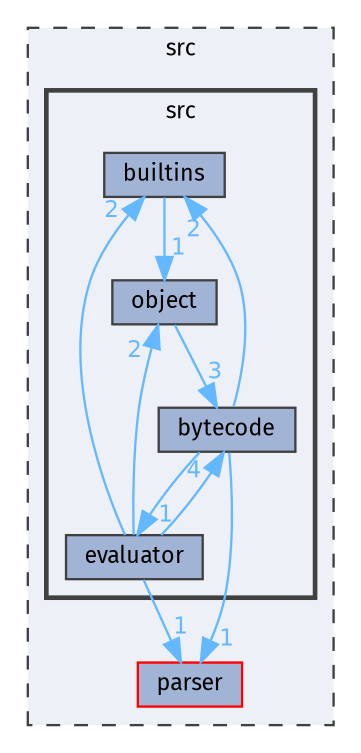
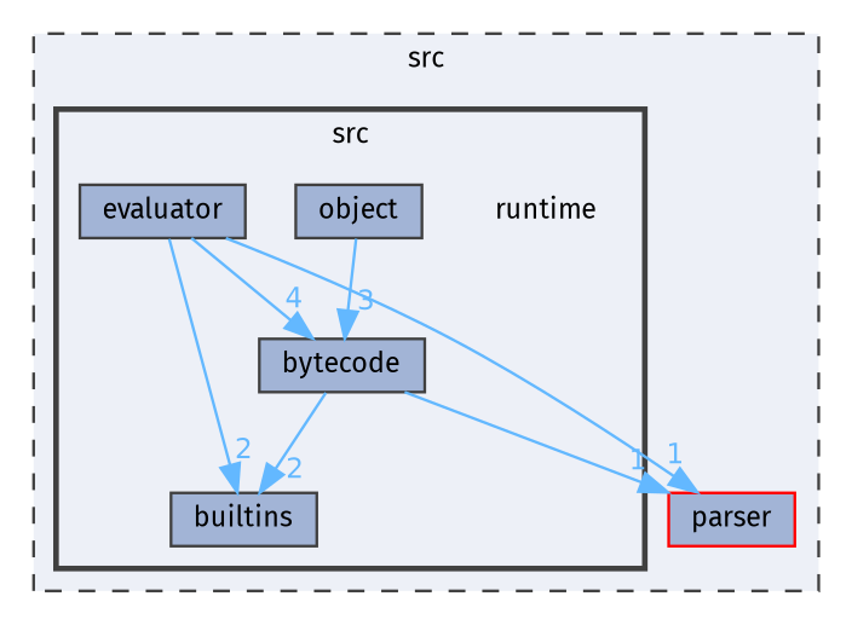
  digraph {
    compound=true
    fontname="Fira Sans"
    node [fontname="Fira Sans" fontsize=10 shape=box color=grey25 fillcolor="#a2b4d6" style=filled]
    edge [color=steelblue1 fontcolor=steelblue1 fontname="Fira Sans" fontsize=10 headlabel=1 labeldistance=1.5 labelfontname=Helvetica labelfontsize=10]
+   n1 [height=0.2 label=runtime shape=plaintext width=0.4 color="" fillcolor="" style=""]
    n2 [height=0.2 label=builtins width=0.4]
    n3 [height=0.2 label=bytecode width=0.4]
    n4 [height=0.2 label=evaluator width=0.4]
    n5 [height=0.2 label=object width=0.4]
    n6 [color=red height=0.2 label=parser width=0.4]
    subgraph cluster_1 {
      bgcolor="#edf0f7"
      fontsize=10
      label=src
      pencolor=grey25
      style="filled,dashed"
      n6
      subgraph cluster_2 {
        bgcolor="#edf0f7"
        fontsize=10
        label=src
        pencolor=grey25
        style="filled,bold"
+       n1
        n2
        n3
        n4
        n5
      }
    }
-   n2 -> n5
    n3 -> n2 [headlabel=2]
-   n3 -> n4
    n3 -> n6
    n4 -> n2 [headlabel=2]
    n4 -> n3 [headlabel=4]
-   n4 -> n5 [headlabel=2]
    n4 -> n6
    n5 -> n3 [headlabel=3]
  }
